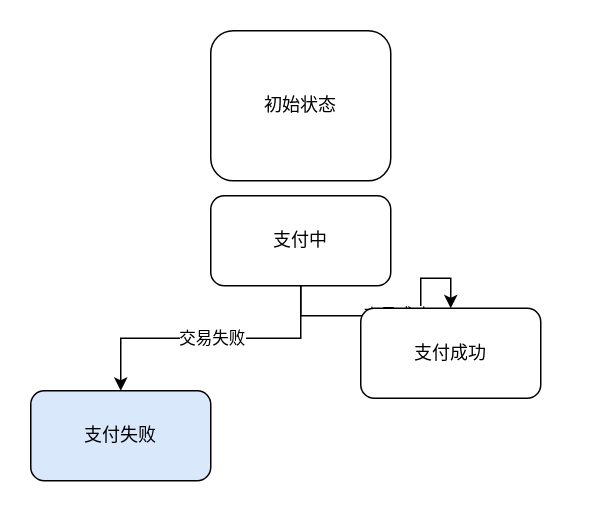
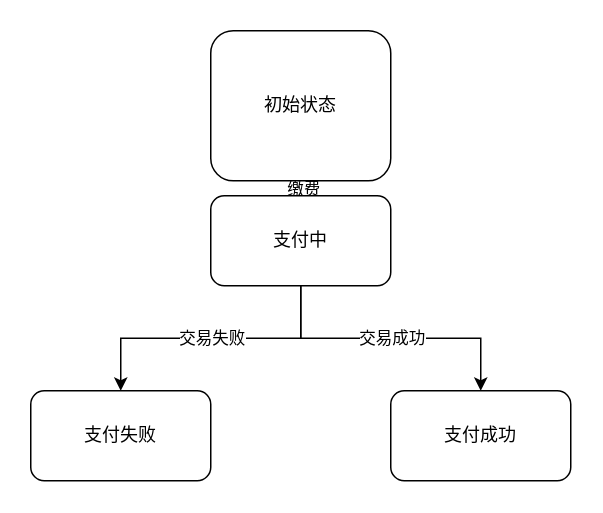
  <mxCell id="0" />
  <mxCell id="1" parent="0" />
+ <mxCell id="2" style="edgeStyle=orthogonalEdgeStyle;rounded=0;orthogonalLoop=1;jettySize=auto;html=1;exitX=0.5;exitY=1;exitDx=0;exitDy=0;entryX=0.5;entryY=0;entryDx=0;entryDy=0;" edge="1" parent="1" source="4" target="9"><mxGeometry relative="1" as="geometry" /></mxCell>
+ <mxCell id="3" value="缴费" style="edgeLabel;html=1;align=center;verticalAlign=middle;resizable=0;points=[];" vertex="1" connectable="0" parent="2"><mxGeometry x="0.04" y="1" relative="1" as="geometry"><mxPoint as="offset" /></mxGeometry></mxCell>
  <mxCell id="4" value="初始状态" style="rounded=1;whiteSpace=wrap;html=1;" vertex="1" parent="1"><mxGeometry x="140" y="20" width="120" height="100" as="geometry" /></mxCell>
  <mxCell id="5" style="edgeStyle=orthogonalEdgeStyle;rounded=0;orthogonalLoop=1;jettySize=auto;html=1;exitX=0.5;exitY=1;exitDx=0;exitDy=0;entryX=0.5;entryY=0;entryDx=0;entryDy=0;" edge="1" parent="1" source="9" target="11"><mxGeometry relative="1" as="geometry" /></mxCell>
  <mxCell id="6" value="交易失败" style="edgeLabel;html=1;align=center;verticalAlign=middle;resizable=0;points=[];" vertex="1" connectable="0" parent="5"><mxGeometry y="-1" relative="1" as="geometry"><mxPoint as="offset" /></mxGeometry></mxCell>
  <mxCell id="7" style="edgeStyle=orthogonalEdgeStyle;rounded=0;orthogonalLoop=1;jettySize=auto;html=1;exitX=0.5;exitY=1;exitDx=0;exitDy=0;" edge="1" parent="1" source="9" target="10"><mxGeometry relative="1" as="geometry" /></mxCell>
  <mxCell id="8" value="交易成功" style="edgeLabel;html=1;align=center;verticalAlign=middle;resizable=0;points=[];" vertex="1" connectable="0" parent="7"><mxGeometry x="-0.042" y="1" relative="1" as="geometry"><mxPoint x="4" as="offset" /></mxGeometry></mxCell>
  <mxCell id="9" value="支付中" style="rounded=1;whiteSpace=wrap;html=1;" vertex="1" parent="1"><mxGeometry x="140" y="130" width="120" height="60" as="geometry" /></mxCell>
- <mxCell id="10" value="支付成功" style="rounded=1;whiteSpace=wrap;html=1;" vertex="1" parent="1"><mxGeometry x="240" y="205" width="120" height="60" as="geometry" /></mxCell>
- <mxCell id="11" value="支付失败" style="rounded=1;whiteSpace=wrap;html=1;fillColor=#dae8fc;" vertex="1" parent="1"><mxGeometry x="20" y="260" width="120" height="60" as="geometry" /></mxCell>
+ <mxCell id="10" value="支付成功" style="rounded=1;whiteSpace=wrap;html=1;" vertex="1" parent="1"><mxGeometry x="260" y="260" width="120" height="60" as="geometry" /></mxCell>
+ <mxCell id="11" value="支付失败" style="rounded=1;whiteSpace=wrap;html=1;" vertex="1" parent="1"><mxGeometry x="20" y="260" width="120" height="60" as="geometry" /></mxCell>
